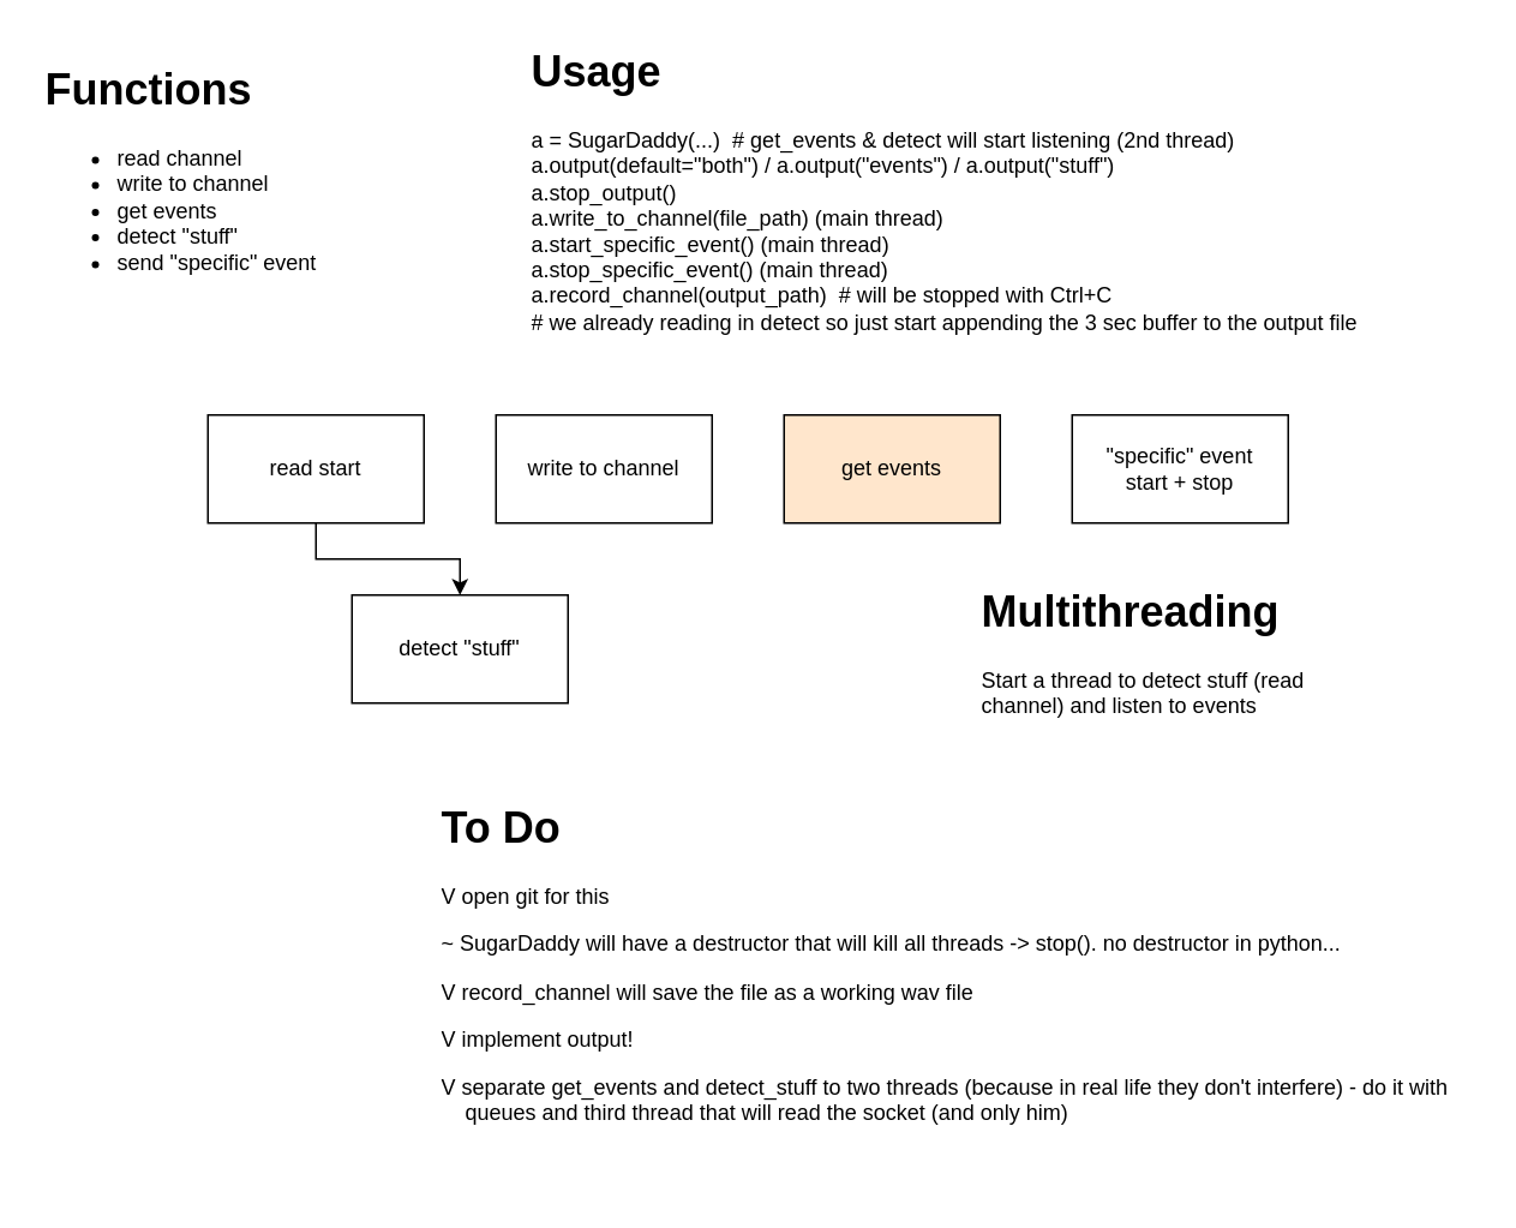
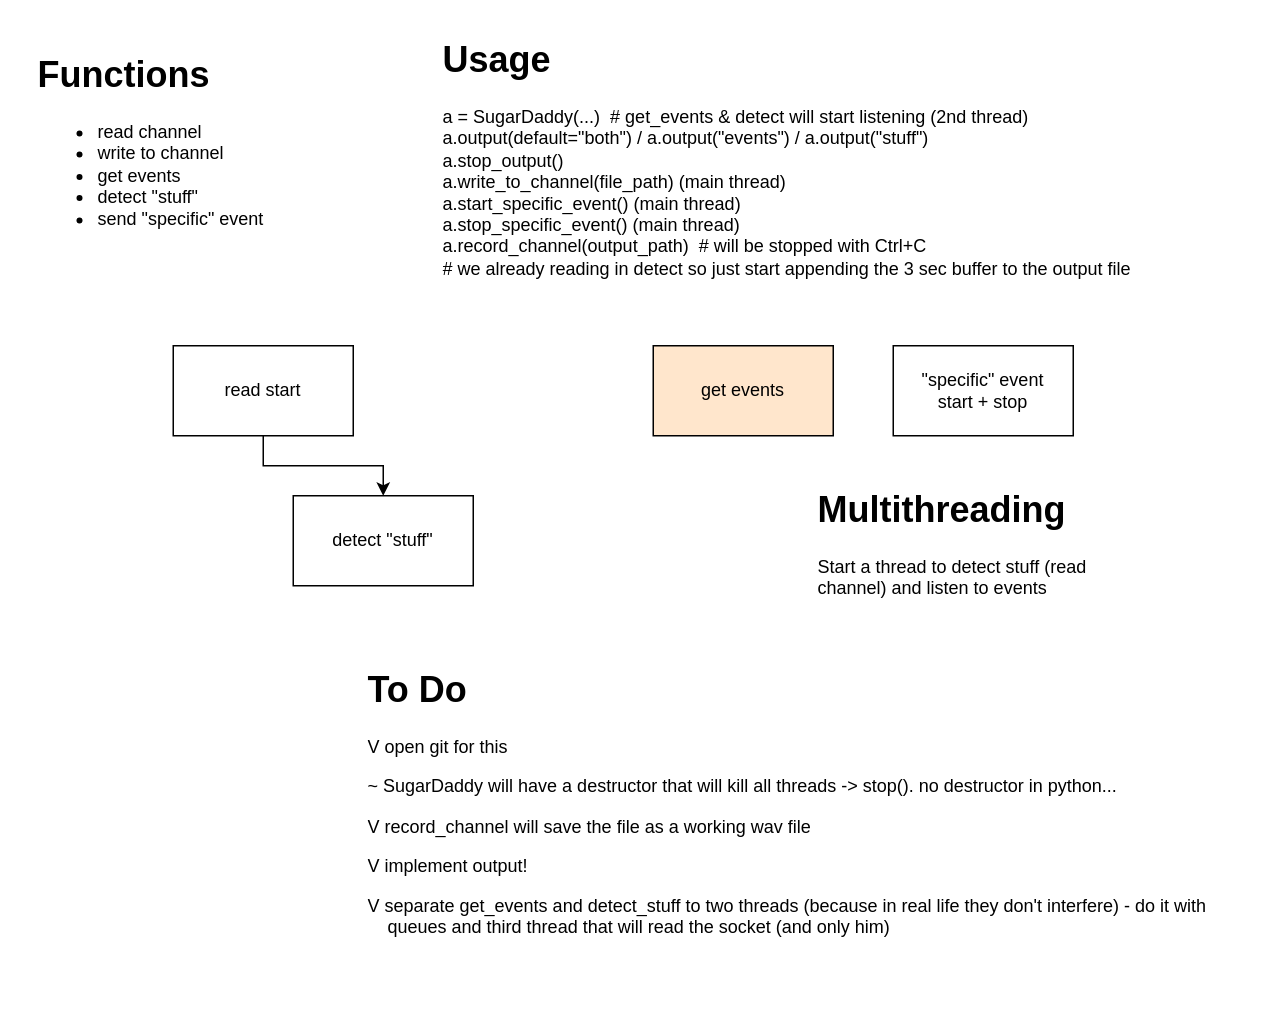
  <mxCell id="0" />
  <mxCell id="1" parent="0" />
  <mxCell id="2" style="edgeStyle=orthogonalEdgeStyle;rounded=0;orthogonalLoop=1;jettySize=auto;html=1;exitX=0.5;exitY=1;exitDx=0;exitDy=0;entryX=0.5;entryY=0;entryDx=0;entryDy=0;" parent="1" source="3" target="5" edge="1"><mxGeometry relative="1" as="geometry" /></mxCell>
  <mxCell id="3" value="read start" style="rounded=0;whiteSpace=wrap;html=1;" parent="1" vertex="1"><mxGeometry x="115" y="230" width="120" height="60" as="geometry" /></mxCell>
- <mxCell id="4" value="write to channel" style="rounded=0;whiteSpace=wrap;html=1;" parent="1" vertex="1"><mxGeometry x="275" y="230" width="120" height="60" as="geometry" /></mxCell>
  <mxCell id="5" value="detect &quot;stuff&quot;" style="rounded=0;whiteSpace=wrap;html=1;" parent="1" vertex="1"><mxGeometry x="195" y="330" width="120" height="60" as="geometry" /></mxCell>
  <mxCell id="6" value="get events" style="rounded=0;whiteSpace=wrap;html=1;fillColor=#ffe6cc;" parent="1" vertex="1"><mxGeometry x="435" y="230" width="120" height="60" as="geometry" /></mxCell>
  <mxCell id="7" value="&quot;specific&quot; event&lt;br&gt;start + stop" style="rounded=0;whiteSpace=wrap;html=1;" parent="1" vertex="1"><mxGeometry x="595" y="230" width="120" height="60" as="geometry" /></mxCell>
  <mxCell id="8" value="&lt;h1&gt;Functions&lt;/h1&gt;&lt;div&gt;&lt;ul&gt;&lt;li&gt;read channel&lt;/li&gt;&lt;li&gt;write to channel&lt;/li&gt;&lt;li&gt;get events&lt;/li&gt;&lt;li&gt;detect &quot;stuff&quot;&lt;/li&gt;&lt;li&gt;send &quot;specific&quot; event&lt;/li&gt;&lt;/ul&gt;&lt;/div&gt;" style="text;html=1;strokeColor=none;fillColor=none;spacing=5;spacingTop=-20;whiteSpace=wrap;overflow=hidden;rounded=0;" parent="1" vertex="1"><mxGeometry x="20" y="30" width="190" height="130" as="geometry" /></mxCell>
  <mxCell id="9" value="&lt;h1&gt;Usage&lt;/h1&gt;&lt;div&gt;a = SugarDaddy(...)&amp;nbsp;&amp;nbsp;&lt;span&gt;# get_events &amp;amp; detect will start listening (2nd thread)&lt;/span&gt;&lt;/div&gt;&lt;div&gt;a.output(default=&quot;both&quot;) / a.output(&quot;events&quot;) / a.output(&quot;stuff&quot;)&lt;/div&gt;&lt;div&gt;a.stop_output()&lt;/div&gt;&lt;div&gt;a.write_to_channel(file_path) (main thread)&lt;br&gt;&lt;/div&gt;&lt;div&gt;a.start_specific_event() (main thread)&lt;/div&gt;&lt;div&gt;a.stop_specific_event() (main thread)&lt;br&gt;&lt;/div&gt;&lt;div&gt;a.record_channel(output_path)&amp;nbsp; # will be stopped with Ctrl+C&lt;/div&gt;&lt;div&gt;# we already reading in detect so just start appending the 3 sec buffer to the output file&lt;/div&gt;&lt;div&gt;&lt;br&gt;&lt;/div&gt;&lt;div&gt;&lt;br&gt;&lt;/div&gt;" style="text;html=1;strokeColor=none;fillColor=none;spacing=5;spacingTop=-20;whiteSpace=wrap;overflow=hidden;rounded=0;" parent="1" vertex="1"><mxGeometry x="290" y="20" width="480" height="180" as="geometry" /></mxCell>
  <mxCell id="10" value="&lt;h1&gt;Multithreading&lt;/h1&gt;&lt;div&gt;Start a thread to detect stuff (read channel) and listen to events&lt;/div&gt;" style="text;html=1;strokeColor=none;fillColor=none;spacing=5;spacingTop=-20;whiteSpace=wrap;overflow=hidden;rounded=0;" parent="1" vertex="1"><mxGeometry x="540" y="320" width="190" height="90" as="geometry" /></mxCell>
  <mxCell id="11" value="&lt;h1&gt;To Do&lt;/h1&gt;&lt;p&gt;V open git for this&lt;br&gt;&lt;/p&gt;&lt;p&gt;~ SugarDaddy will have a destructor that will kill all threads -&amp;gt; stop(). no destructor in python...&lt;/p&gt;&lt;p&gt;V record_channel will save the file as a working wav file&lt;/p&gt;&lt;p&gt;V implement output!&lt;/p&gt;&lt;p&gt;V separate get_events and detect_stuff to two threads (because in real life they don't interfere) - do it with&amp;nbsp; &amp;nbsp; &amp;nbsp; &amp;nbsp; queues and third thread that will read the socket (and only him)&lt;/p&gt;&lt;p&gt;&lt;br&gt;&lt;/p&gt;" style="text;html=1;strokeColor=none;fillColor=none;spacing=5;spacingTop=-20;whiteSpace=wrap;overflow=hidden;rounded=0;" parent="1" vertex="1"><mxGeometry x="240" y="440" width="580" height="220" as="geometry" /></mxCell>
